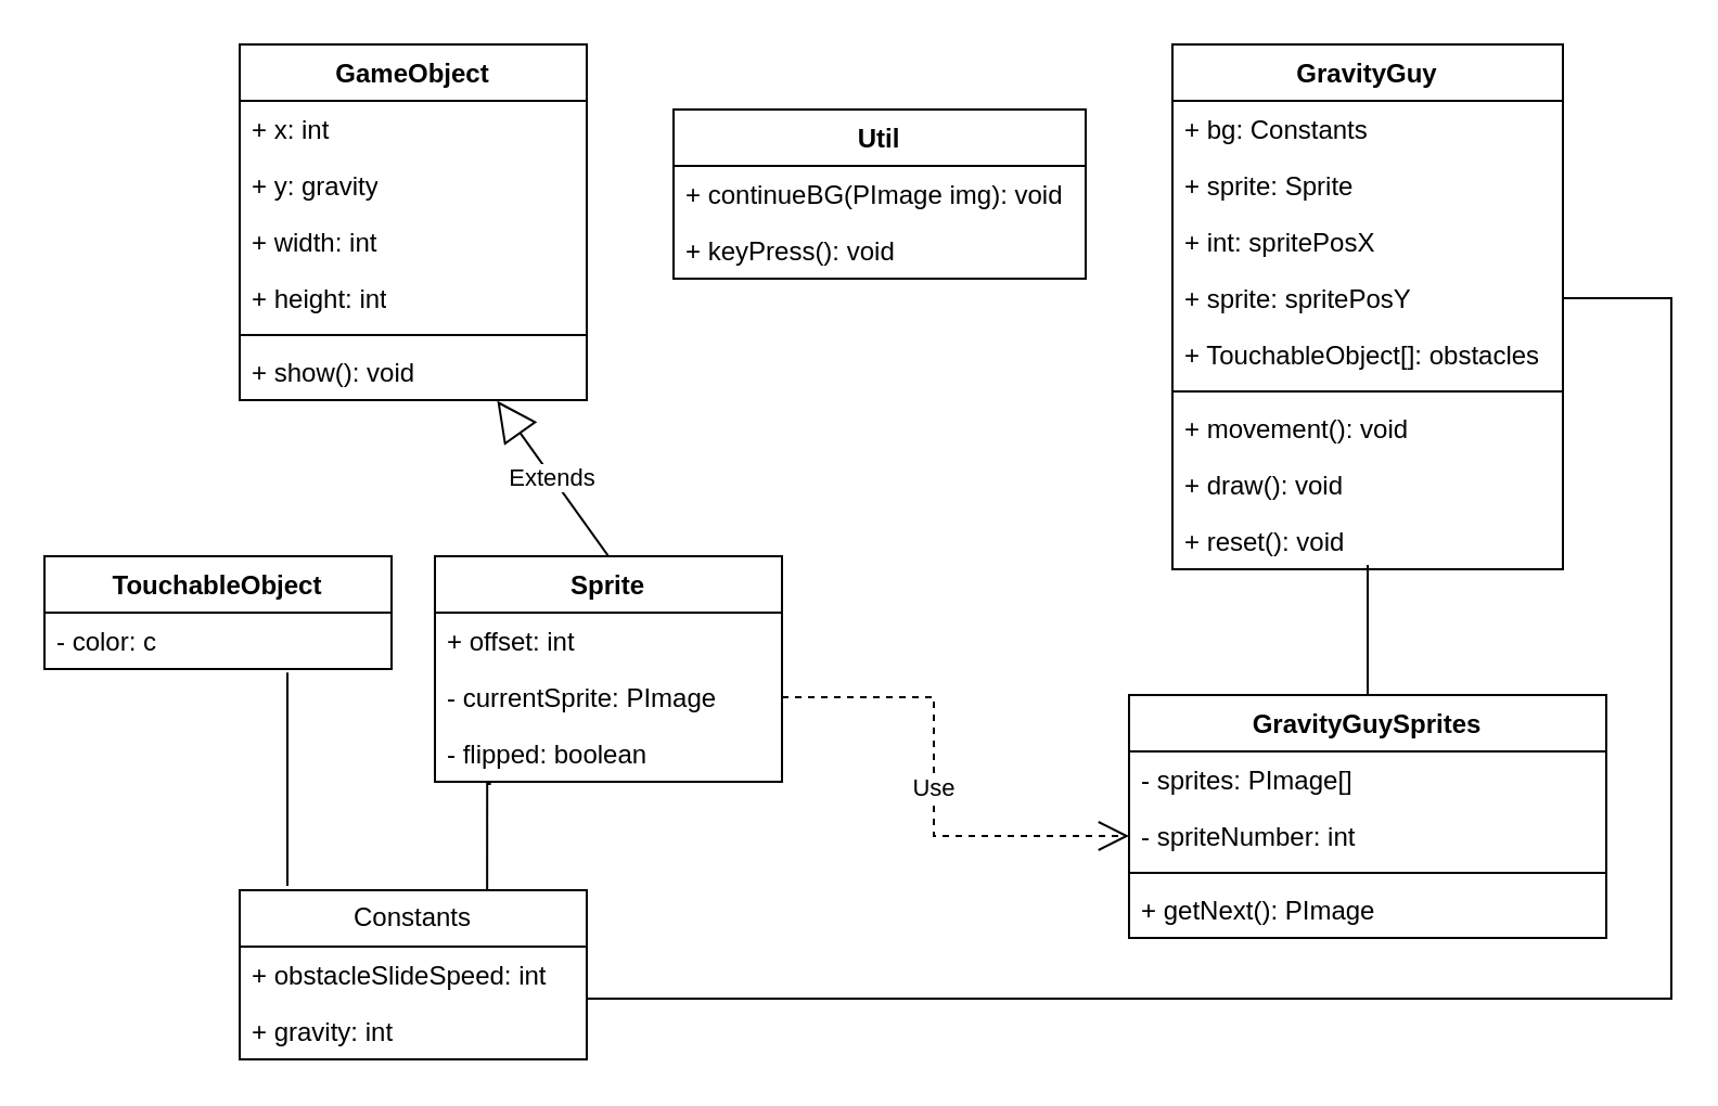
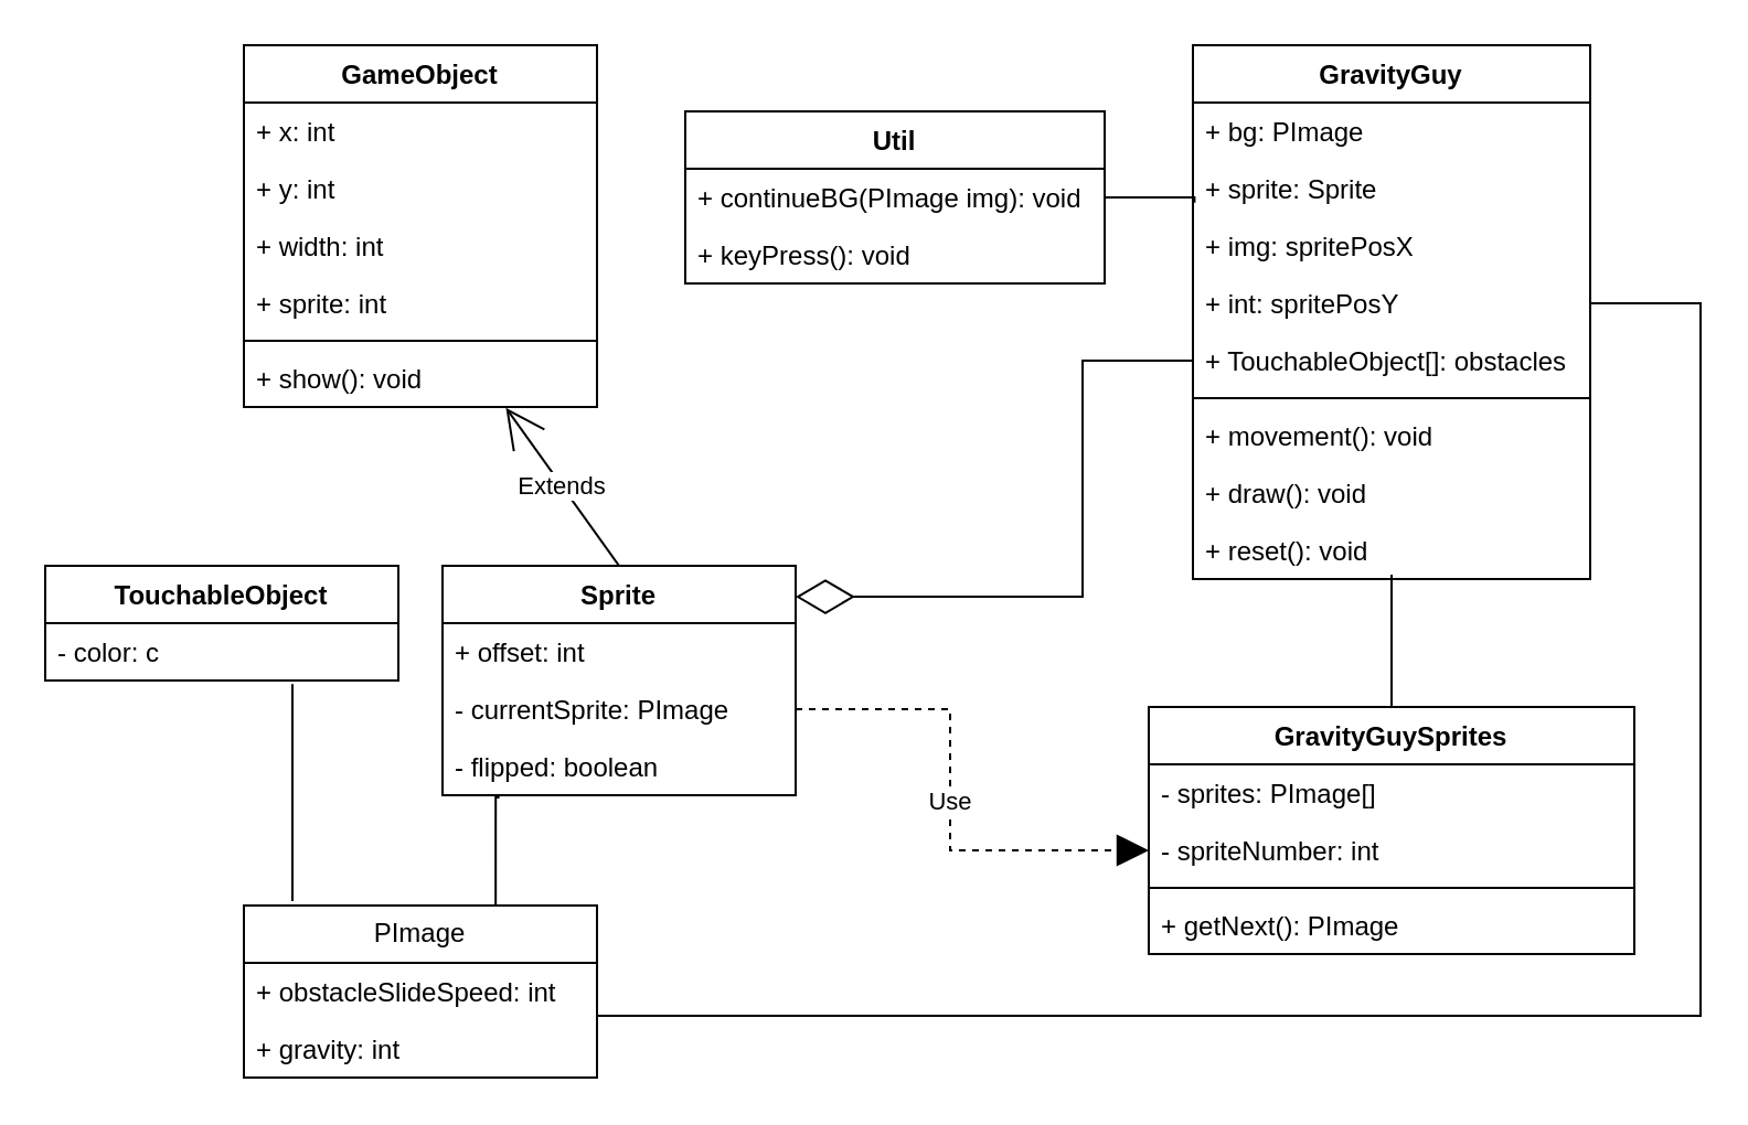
  <mxCell id="0" />
  <mxCell id="1" parent="0" />
  <mxCell id="2" value="GravityGuySprites" style="swimlane;fontStyle=1;align=center;verticalAlign=top;childLayout=stackLayout;horizontal=1;startSize=26;horizontalStack=0;resizeParent=1;resizeParentMax=0;resizeLast=0;collapsible=1;marginBottom=0;whiteSpace=wrap;html=1;" parent="1" vertex="1"><mxGeometry x="520" y="320" width="220" height="112" as="geometry"><mxRectangle x="60" y="120" width="140" height="30" as="alternateBounds" /></mxGeometry></mxCell>
  <mxCell id="3" value="- sprites: PImage[]&amp;nbsp;" style="text;strokeColor=none;fillColor=none;align=left;verticalAlign=top;spacingLeft=4;spacingRight=4;overflow=hidden;rotatable=0;points=[[0,0.5],[1,0.5]];portConstraint=eastwest;whiteSpace=wrap;html=1;" parent="2" vertex="1"><mxGeometry y="26" width="220" height="26" as="geometry" /></mxCell>
  <mxCell id="4" value="- spriteNumber: int" style="text;strokeColor=none;fillColor=none;align=left;verticalAlign=top;spacingLeft=4;spacingRight=4;overflow=hidden;rotatable=0;points=[[0,0.5],[1,0.5]];portConstraint=eastwest;whiteSpace=wrap;html=1;" parent="2" vertex="1"><mxGeometry y="52" width="220" height="26" as="geometry" /></mxCell>
  <mxCell id="5" value="" style="line;strokeWidth=1;fillColor=none;align=left;verticalAlign=middle;spacingTop=-1;spacingLeft=3;spacingRight=3;rotatable=0;labelPosition=right;points=[];portConstraint=eastwest;strokeColor=inherit;" parent="2" vertex="1"><mxGeometry y="78" width="220" height="8" as="geometry" /></mxCell>
  <mxCell id="6" value="+ getNext(): PImage" style="text;strokeColor=none;fillColor=none;align=left;verticalAlign=top;spacingLeft=4;spacingRight=4;overflow=hidden;rotatable=0;points=[[0,0.5],[1,0.5]];portConstraint=eastwest;whiteSpace=wrap;html=1;" parent="2" vertex="1"><mxGeometry y="86" width="220" height="26" as="geometry" /></mxCell>
  <mxCell id="7" value="GravityGuy" style="swimlane;fontStyle=1;align=center;verticalAlign=top;childLayout=stackLayout;horizontal=1;startSize=26;horizontalStack=0;resizeParent=1;resizeParentMax=0;resizeLast=0;collapsible=1;marginBottom=0;whiteSpace=wrap;html=1;" parent="1" vertex="1"><mxGeometry x="540" y="20" width="180" height="242" as="geometry" /></mxCell>
- <mxCell id="8" value="+ bg: Constants" style="text;strokeColor=none;fillColor=none;align=left;verticalAlign=top;spacingLeft=4;spacingRight=4;overflow=hidden;rotatable=0;points=[[0,0.5],[1,0.5]];portConstraint=eastwest;whiteSpace=wrap;html=1;" parent="7" vertex="1"><mxGeometry y="26" width="180" height="26" as="geometry" /></mxCell>
+ <mxCell id="8" value="+ bg: PImage" style="text;strokeColor=none;fillColor=none;align=left;verticalAlign=top;spacingLeft=4;spacingRight=4;overflow=hidden;rotatable=0;points=[[0,0.5],[1,0.5]];portConstraint=eastwest;whiteSpace=wrap;html=1;" parent="7" vertex="1"><mxGeometry y="26" width="180" height="26" as="geometry" /></mxCell>
  <mxCell id="9" value="+ sprite: Sprite" style="text;strokeColor=none;fillColor=none;align=left;verticalAlign=top;spacingLeft=4;spacingRight=4;overflow=hidden;rotatable=0;points=[[0,0.5],[1,0.5]];portConstraint=eastwest;whiteSpace=wrap;html=1;" parent="7" vertex="1"><mxGeometry y="52" width="180" height="26" as="geometry" /></mxCell>
- <mxCell id="10" value="+ int: spritePosX" style="text;strokeColor=none;fillColor=none;align=left;verticalAlign=top;spacingLeft=4;spacingRight=4;overflow=hidden;rotatable=0;points=[[0,0.5],[1,0.5]];portConstraint=eastwest;whiteSpace=wrap;html=1;" vertex="1" parent="7"><mxGeometry y="78" width="180" height="26" as="geometry" /></mxCell>
- <mxCell id="11" value="+ sprite: spritePosY" style="text;strokeColor=none;fillColor=none;align=left;verticalAlign=top;spacingLeft=4;spacingRight=4;overflow=hidden;rotatable=0;points=[[0,0.5],[1,0.5]];portConstraint=eastwest;whiteSpace=wrap;html=1;" vertex="1" parent="7"><mxGeometry y="104" width="180" height="26" as="geometry" /></mxCell>
+ <mxCell id="10" value="+ img: spritePosX" style="text;strokeColor=none;fillColor=none;align=left;verticalAlign=top;spacingLeft=4;spacingRight=4;overflow=hidden;rotatable=0;points=[[0,0.5],[1,0.5]];portConstraint=eastwest;whiteSpace=wrap;html=1;" vertex="1" parent="7"><mxGeometry y="78" width="180" height="26" as="geometry" /></mxCell>
+ <mxCell id="11" value="+ int: spritePosY" style="text;strokeColor=none;fillColor=none;align=left;verticalAlign=top;spacingLeft=4;spacingRight=4;overflow=hidden;rotatable=0;points=[[0,0.5],[1,0.5]];portConstraint=eastwest;whiteSpace=wrap;html=1;" vertex="1" parent="7"><mxGeometry y="104" width="180" height="26" as="geometry" /></mxCell>
  <mxCell id="12" value="+ TouchableObject[]: obstacles" style="text;strokeColor=none;fillColor=none;align=left;verticalAlign=top;spacingLeft=4;spacingRight=4;overflow=hidden;rotatable=0;points=[[0,0.5],[1,0.5]];portConstraint=eastwest;whiteSpace=wrap;html=1;" vertex="1" parent="7"><mxGeometry y="130" width="180" height="26" as="geometry" /></mxCell>
  <mxCell id="13" value="" style="line;strokeWidth=1;fillColor=none;align=left;verticalAlign=middle;spacingTop=-1;spacingLeft=3;spacingRight=3;rotatable=0;labelPosition=right;points=[];portConstraint=eastwest;strokeColor=inherit;" parent="7" vertex="1"><mxGeometry y="156" width="180" height="8" as="geometry" /></mxCell>
  <mxCell id="14" value="+ movement(): void" style="text;strokeColor=none;fillColor=none;align=left;verticalAlign=top;spacingLeft=4;spacingRight=4;overflow=hidden;rotatable=0;points=[[0,0.5],[1,0.5]];portConstraint=eastwest;whiteSpace=wrap;html=1;" parent="7" vertex="1"><mxGeometry y="164" width="180" height="26" as="geometry" /></mxCell>
  <mxCell id="15" value="+ draw(): void" style="text;strokeColor=none;fillColor=none;align=left;verticalAlign=top;spacingLeft=4;spacingRight=4;overflow=hidden;rotatable=0;points=[[0,0.5],[1,0.5]];portConstraint=eastwest;whiteSpace=wrap;html=1;" vertex="1" parent="7"><mxGeometry y="190" width="180" height="26" as="geometry" /></mxCell>
  <mxCell id="16" value="+ reset(): void" style="text;strokeColor=none;fillColor=none;align=left;verticalAlign=top;spacingLeft=4;spacingRight=4;overflow=hidden;rotatable=0;points=[[0,0.5],[1,0.5]];portConstraint=eastwest;whiteSpace=wrap;html=1;" vertex="1" parent="7"><mxGeometry y="216" width="180" height="26" as="geometry" /></mxCell>
  <mxCell id="17" value="" style="endArrow=none;html=1;edgeStyle=orthogonalEdgeStyle;rounded=0;entryX=0.5;entryY=0;entryDx=0;entryDy=0;" parent="1" target="2" edge="1"><mxGeometry relative="1" as="geometry"><mxPoint x="630" y="260" as="sourcePoint" /><mxPoint x="755" y="400" as="targetPoint" /><Array as="points"><mxPoint x="630" y="290" /><mxPoint x="630" y="290" /></Array></mxGeometry></mxCell>
  <mxCell id="18" value="GameObject" style="swimlane;fontStyle=1;align=center;verticalAlign=top;childLayout=stackLayout;horizontal=1;startSize=26;horizontalStack=0;resizeParent=1;resizeParentMax=0;resizeLast=0;collapsible=1;marginBottom=0;whiteSpace=wrap;html=1;" vertex="1" parent="1"><mxGeometry x="110" y="20" width="160" height="164" as="geometry" /></mxCell>
  <mxCell id="19" value="+ x: int" style="text;strokeColor=none;fillColor=none;align=left;verticalAlign=top;spacingLeft=4;spacingRight=4;overflow=hidden;rotatable=0;points=[[0,0.5],[1,0.5]];portConstraint=eastwest;whiteSpace=wrap;html=1;" vertex="1" parent="18"><mxGeometry y="26" width="160" height="26" as="geometry" /></mxCell>
- <mxCell id="20" value="+ y: gravity" style="text;strokeColor=none;fillColor=none;align=left;verticalAlign=top;spacingLeft=4;spacingRight=4;overflow=hidden;rotatable=0;points=[[0,0.5],[1,0.5]];portConstraint=eastwest;whiteSpace=wrap;html=1;" vertex="1" parent="18"><mxGeometry y="52" width="160" height="26" as="geometry" /></mxCell>
+ <mxCell id="20" value="+ y: int" style="text;strokeColor=none;fillColor=none;align=left;verticalAlign=top;spacingLeft=4;spacingRight=4;overflow=hidden;rotatable=0;points=[[0,0.5],[1,0.5]];portConstraint=eastwest;whiteSpace=wrap;html=1;" vertex="1" parent="18"><mxGeometry y="52" width="160" height="26" as="geometry" /></mxCell>
  <mxCell id="21" value="+ width: int" style="text;strokeColor=none;fillColor=none;align=left;verticalAlign=top;spacingLeft=4;spacingRight=4;overflow=hidden;rotatable=0;points=[[0,0.5],[1,0.5]];portConstraint=eastwest;whiteSpace=wrap;html=1;" vertex="1" parent="18"><mxGeometry y="78" width="160" height="26" as="geometry" /></mxCell>
- <mxCell id="22" value="+ height: int" style="text;strokeColor=none;fillColor=none;align=left;verticalAlign=top;spacingLeft=4;spacingRight=4;overflow=hidden;rotatable=0;points=[[0,0.5],[1,0.5]];portConstraint=eastwest;whiteSpace=wrap;html=1;" vertex="1" parent="18"><mxGeometry y="104" width="160" height="26" as="geometry" /></mxCell>
+ <mxCell id="22" value="+ sprite: int" style="text;strokeColor=none;fillColor=none;align=left;verticalAlign=top;spacingLeft=4;spacingRight=4;overflow=hidden;rotatable=0;points=[[0,0.5],[1,0.5]];portConstraint=eastwest;whiteSpace=wrap;html=1;" vertex="1" parent="18"><mxGeometry y="104" width="160" height="26" as="geometry" /></mxCell>
  <mxCell id="23" value="" style="line;strokeWidth=1;fillColor=none;align=left;verticalAlign=middle;spacingTop=-1;spacingLeft=3;spacingRight=3;rotatable=0;labelPosition=right;points=[];portConstraint=eastwest;strokeColor=inherit;" vertex="1" parent="18"><mxGeometry y="130" width="160" height="8" as="geometry" /></mxCell>
  <mxCell id="24" value="+ show(): void" style="text;strokeColor=none;fillColor=none;align=left;verticalAlign=top;spacingLeft=4;spacingRight=4;overflow=hidden;rotatable=0;points=[[0,0.5],[1,0.5]];portConstraint=eastwest;whiteSpace=wrap;html=1;" vertex="1" parent="18"><mxGeometry y="138" width="160" height="26" as="geometry" /></mxCell>
  <mxCell id="25" value="Sprite" style="swimlane;fontStyle=1;align=center;verticalAlign=top;childLayout=stackLayout;horizontal=1;startSize=26;horizontalStack=0;resizeParent=1;resizeParentMax=0;resizeLast=0;collapsible=1;marginBottom=0;whiteSpace=wrap;html=1;" vertex="1" parent="1"><mxGeometry x="200" y="256" width="160" height="104" as="geometry" /></mxCell>
  <mxCell id="26" value="+ offset: int" style="text;strokeColor=none;fillColor=none;align=left;verticalAlign=top;spacingLeft=4;spacingRight=4;overflow=hidden;rotatable=0;points=[[0,0.5],[1,0.5]];portConstraint=eastwest;whiteSpace=wrap;html=1;" vertex="1" parent="25"><mxGeometry y="26" width="160" height="26" as="geometry" /></mxCell>
  <mxCell id="27" value="- currentSprite: PImage" style="text;strokeColor=none;fillColor=none;align=left;verticalAlign=top;spacingLeft=4;spacingRight=4;overflow=hidden;rotatable=0;points=[[0,0.5],[1,0.5]];portConstraint=eastwest;whiteSpace=wrap;html=1;" vertex="1" parent="25"><mxGeometry y="52" width="160" height="26" as="geometry" /></mxCell>
  <mxCell id="28" value="- flipped: boolean" style="text;strokeColor=none;fillColor=none;align=left;verticalAlign=top;spacingLeft=4;spacingRight=4;overflow=hidden;rotatable=0;points=[[0,0.5],[1,0.5]];portConstraint=eastwest;whiteSpace=wrap;html=1;" vertex="1" parent="25"><mxGeometry y="78" width="160" height="26" as="geometry" /></mxCell>
- <mxCell id="29" value="Use" style="endArrow=open;endSize=12;dashed=1;html=1;rounded=0;entryX=0;entryY=0.5;entryDx=0;entryDy=0;exitX=1;exitY=0.5;exitDx=0;exitDy=0;" edge="1" parent="1" source="27" target="4"><mxGeometry width="160" relative="1" as="geometry"><mxPoint x="370" y="295" as="sourcePoint" /><mxPoint x="330" y="19" as="targetPoint" /><Array as="points"><mxPoint x="430" y="321" /><mxPoint x="430" y="385" /></Array></mxGeometry></mxCell>
- <mxCell id="30" value="Extends" style="endArrow=block;endSize=16;endFill=0;html=1;rounded=0;exitX=0.5;exitY=0;exitDx=0;exitDy=0;entryX=0.742;entryY=1.013;entryDx=0;entryDy=0;entryPerimeter=0;" edge="1" parent="1" source="25" target="24"><mxGeometry width="160" relative="1" as="geometry"><mxPoint x="270" y="260" as="sourcePoint" /><mxPoint x="190" y="190" as="targetPoint" /></mxGeometry></mxCell>
+ <mxCell id="29" value="Use" style="endArrow=block;endSize=12;dashed=1;html=1;rounded=0;entryX=0;entryY=0.5;entryDx=0;entryDy=0;exitX=1;exitY=0.5;exitDx=0;exitDy=0;" edge="1" parent="1" source="27" target="4"><mxGeometry width="160" relative="1" as="geometry"><mxPoint x="370" y="295" as="sourcePoint" /><mxPoint x="330" y="19" as="targetPoint" /><Array as="points"><mxPoint x="430" y="321" /><mxPoint x="430" y="385" /></Array></mxGeometry></mxCell>
+ <mxCell id="30" value="Extends" style="endArrow=open;endSize=16;endFill=0;html=1;rounded=0;exitX=0.5;exitY=0;exitDx=0;exitDy=0;entryX=0.742;entryY=1.013;entryDx=0;entryDy=0;entryPerimeter=0;" edge="1" parent="1" source="25" target="24"><mxGeometry width="160" relative="1" as="geometry"><mxPoint x="270" y="260" as="sourcePoint" /><mxPoint x="190" y="190" as="targetPoint" /></mxGeometry></mxCell>
  <mxCell id="31" value="TouchableObject" style="swimlane;fontStyle=1;align=center;verticalAlign=top;childLayout=stackLayout;horizontal=1;startSize=26;horizontalStack=0;resizeParent=1;resizeParentMax=0;resizeLast=0;collapsible=1;marginBottom=0;whiteSpace=wrap;html=1;" vertex="1" parent="1"><mxGeometry x="20" y="256" width="160" height="52" as="geometry" /></mxCell>
  <mxCell id="32" value="- color: c" style="text;strokeColor=none;fillColor=none;align=left;verticalAlign=top;spacingLeft=4;spacingRight=4;overflow=hidden;rotatable=0;points=[[0,0.5],[1,0.5]];portConstraint=eastwest;whiteSpace=wrap;html=1;" vertex="1" parent="31"><mxGeometry y="26" width="160" height="26" as="geometry" /></mxCell>
+ <mxCell id="33" value="" style="endArrow=diamondThin;endFill=0;endSize=24;html=1;rounded=0;exitX=0;exitY=0.5;exitDx=0;exitDy=0;entryX=1;entryY=0.135;entryDx=0;entryDy=0;entryPerimeter=0;" edge="1" parent="1" source="12" target="25"><mxGeometry width="160" relative="1" as="geometry"><mxPoint x="530" y="70" as="sourcePoint" /><mxPoint x="400" y="260" as="targetPoint" /><Array as="points"><mxPoint x="490" y="163" /><mxPoint x="490" y="270" /></Array></mxGeometry></mxCell>
  <mxCell id="34" value="Util" style="swimlane;fontStyle=1;align=center;verticalAlign=top;childLayout=stackLayout;horizontal=1;startSize=26;horizontalStack=0;resizeParent=1;resizeParentMax=0;resizeLast=0;collapsible=1;marginBottom=0;whiteSpace=wrap;html=1;" vertex="1" parent="1"><mxGeometry x="310" y="50" width="190" height="78" as="geometry" /></mxCell>
  <mxCell id="35" value="+ continueBG(PImage img): void" style="text;strokeColor=none;fillColor=none;align=left;verticalAlign=top;spacingLeft=4;spacingRight=4;overflow=hidden;rotatable=0;points=[[0,0.5],[1,0.5]];portConstraint=eastwest;whiteSpace=wrap;html=1;" vertex="1" parent="34"><mxGeometry y="26" width="190" height="26" as="geometry" /></mxCell>
  <mxCell id="36" value="+ keyPress(): void" style="text;strokeColor=none;fillColor=none;align=left;verticalAlign=top;spacingLeft=4;spacingRight=4;overflow=hidden;rotatable=0;points=[[0,0.5],[1,0.5]];portConstraint=eastwest;whiteSpace=wrap;html=1;" vertex="1" parent="34"><mxGeometry y="52" width="190" height="26" as="geometry" /></mxCell>
- <mxCell id="38" value="Constants" style="swimlane;fontStyle=0;childLayout=stackLayout;horizontal=1;startSize=26;fillColor=none;horizontalStack=0;resizeParent=1;resizeParentMax=0;resizeLast=0;collapsible=1;marginBottom=0;whiteSpace=wrap;html=1;" vertex="1" parent="1"><mxGeometry x="110" y="410" width="160" height="78" as="geometry" /></mxCell>
+ <mxCell id="37" value="" style="endArrow=none;html=1;edgeStyle=orthogonalEdgeStyle;rounded=0;exitX=1;exitY=0.5;exitDx=0;exitDy=0;entryX=0.004;entryY=0.744;entryDx=0;entryDy=0;entryPerimeter=0;" edge="1" parent="1" source="35" target="9"><mxGeometry relative="1" as="geometry"><mxPoint x="310" y="230" as="sourcePoint" /><mxPoint x="530" y="89" as="targetPoint" /><Array as="points"><mxPoint x="541" y="89" /></Array></mxGeometry></mxCell>
+ <mxCell id="38" value="PImage" style="swimlane;fontStyle=0;childLayout=stackLayout;horizontal=1;startSize=26;fillColor=none;horizontalStack=0;resizeParent=1;resizeParentMax=0;resizeLast=0;collapsible=1;marginBottom=0;whiteSpace=wrap;html=1;" vertex="1" parent="1"><mxGeometry x="110" y="410" width="160" height="78" as="geometry" /></mxCell>
  <mxCell id="39" value="+ obstacleSlideSpeed: int" style="text;strokeColor=none;fillColor=none;align=left;verticalAlign=top;spacingLeft=4;spacingRight=4;overflow=hidden;rotatable=0;points=[[0,0.5],[1,0.5]];portConstraint=eastwest;whiteSpace=wrap;html=1;" vertex="1" parent="38"><mxGeometry y="26" width="160" height="26" as="geometry" /></mxCell>
  <mxCell id="40" value="+ gravity: int" style="text;strokeColor=none;fillColor=none;align=left;verticalAlign=top;spacingLeft=4;spacingRight=4;overflow=hidden;rotatable=0;points=[[0,0.5],[1,0.5]];portConstraint=eastwest;whiteSpace=wrap;html=1;" vertex="1" parent="38"><mxGeometry y="52" width="160" height="26" as="geometry" /></mxCell>
  <mxCell id="41" value="" style="endArrow=none;html=1;edgeStyle=orthogonalEdgeStyle;rounded=0;exitX=0.7;exitY=1.064;exitDx=0;exitDy=0;exitPerimeter=0;" edge="1" parent="1" source="32"><mxGeometry relative="1" as="geometry"><mxPoint x="120" y="380" as="sourcePoint" /><mxPoint x="132" y="408" as="targetPoint" /><Array as="points"><mxPoint x="132" y="408" /></Array></mxGeometry></mxCell>
  <mxCell id="42" value="" style="endArrow=none;html=1;edgeStyle=orthogonalEdgeStyle;rounded=0;exitX=0.158;exitY=0.987;exitDx=0;exitDy=0;exitPerimeter=0;entryX=0.713;entryY=0.004;entryDx=0;entryDy=0;entryPerimeter=0;" edge="1" parent="1" source="28" target="38"><mxGeometry relative="1" as="geometry"><mxPoint x="309.33" y="380" as="sourcePoint" /><mxPoint x="310" y="460" as="targetPoint" /><Array as="points"><mxPoint x="225" y="361" /><mxPoint x="224" y="361" /></Array></mxGeometry></mxCell>
  <mxCell id="43" value="" style="endArrow=none;html=1;edgeStyle=orthogonalEdgeStyle;rounded=0;entryX=1;entryY=0.5;entryDx=0;entryDy=0;" edge="1" parent="1" target="11"><mxGeometry relative="1" as="geometry"><mxPoint x="270" y="460" as="sourcePoint" /><mxPoint x="770" y="140" as="targetPoint" /><Array as="points"><mxPoint x="770" y="460" /><mxPoint x="770" y="137" /></Array></mxGeometry></mxCell>
